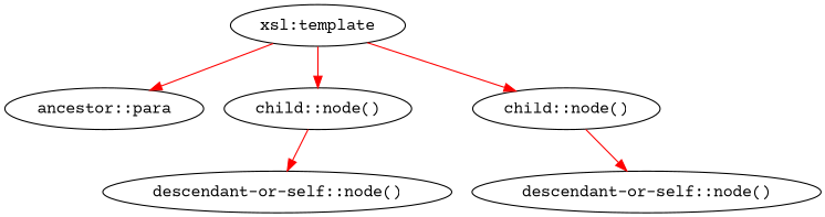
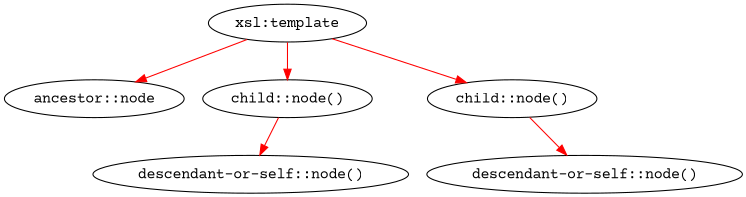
  digraph {
    compound=true
    fontname="Courier Prime"
    node [fontname="Courier Prime"]
    edge [color=red fontname="Courier Prime"]
    n1 [label="xsl:template"]
-   n2 [label="ancestor::para"]
+   n2 [label="ancestor::node"]
    n3 [label="child::node()"]
    n4 [label="child::node()"]
    n5 [label="descendant-or-self::node()"]
    n6 [label="descendant-or-self::node()"]
    n1 -> n2
    n1 -> n3
    n1 -> n4
    n3 -> n5
    n4 -> n6
  }
